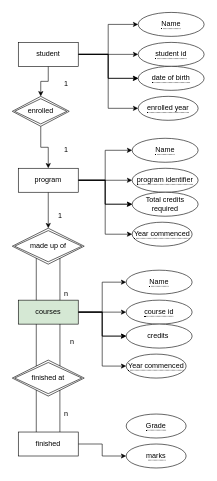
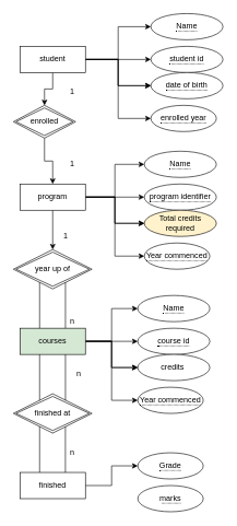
  <mxCell id="0" />
  <mxCell id="1" parent="0" />
  <mxCell id="2" value="" style="edgeStyle=orthogonalEdgeStyle;rounded=0;orthogonalLoop=1;jettySize=auto;html=1;" edge="1" parent="1" source="8" target="11"><mxGeometry relative="1" as="geometry" /></mxCell>
  <mxCell id="3" value="" style="edgeStyle=orthogonalEdgeStyle;rounded=0;orthogonalLoop=1;jettySize=auto;html=1;" edge="1" parent="1" source="8" target="11"><mxGeometry relative="1" as="geometry" /></mxCell>
  <mxCell id="4" style="edgeStyle=orthogonalEdgeStyle;rounded=0;orthogonalLoop=1;jettySize=auto;html=1;exitX=1;exitY=0.5;exitDx=0;exitDy=0;entryX=0;entryY=0.5;entryDx=0;entryDy=0;" edge="1" parent="1" source="8" target="9"><mxGeometry relative="1" as="geometry" /></mxCell>
  <mxCell id="5" style="edgeStyle=orthogonalEdgeStyle;rounded=0;orthogonalLoop=1;jettySize=auto;html=1;entryX=0;entryY=0.5;entryDx=0;entryDy=0;" edge="1" parent="1" source="8" target="10"><mxGeometry relative="1" as="geometry" /></mxCell>
  <mxCell id="6" style="edgeStyle=orthogonalEdgeStyle;rounded=0;orthogonalLoop=1;jettySize=auto;html=1;entryX=0;entryY=0.5;entryDx=0;entryDy=0;" edge="1" parent="1" source="8" target="12"><mxGeometry relative="1" as="geometry" /></mxCell>
  <mxCell id="7" value="" style="edgeStyle=orthogonalEdgeStyle;rounded=0;orthogonalLoop=1;jettySize=auto;html=1;" edge="1" parent="1" source="8" target="25"><mxGeometry relative="1" as="geometry" /></mxCell>
  <mxCell id="8" value="student" style="whiteSpace=wrap;html=1;align=center;" vertex="1" parent="1"><mxGeometry x="30" y="70" width="100" height="40" as="geometry" /></mxCell>
  <mxCell id="9" value="&lt;span style=&quot;border-bottom: 1px dotted&quot;&gt;Name&lt;/span&gt;" style="ellipse;whiteSpace=wrap;html=1;align=center;" vertex="1" parent="1"><mxGeometry x="230" y="20" width="110" height="40" as="geometry" /></mxCell>
  <mxCell id="10" value="&lt;span style=&quot;border-bottom: 1px dotted&quot;&gt;student id&lt;/span&gt;" style="ellipse;whiteSpace=wrap;html=1;align=center;" vertex="1" parent="1"><mxGeometry x="230" y="70" width="110" height="40" as="geometry" /></mxCell>
  <mxCell id="11" value="&lt;span style=&quot;border-bottom: 1px dotted&quot;&gt;date of birth&lt;/span&gt;" style="ellipse;whiteSpace=wrap;html=1;align=center;" vertex="1" parent="1"><mxGeometry x="230" y="110" width="110" height="40" as="geometry" /></mxCell>
  <mxCell id="12" value="&lt;span style=&quot;border-bottom: 1px dotted&quot;&gt;enrolled year&lt;/span&gt;" style="ellipse;whiteSpace=wrap;html=1;align=center;" vertex="1" parent="1"><mxGeometry x="230" y="160" width="100" height="40" as="geometry" /></mxCell>
  <mxCell id="13" value="" style="edgeStyle=orthogonalEdgeStyle;rounded=0;orthogonalLoop=1;jettySize=auto;html=1;" edge="1" parent="1" source="19" target="22"><mxGeometry relative="1" as="geometry" /></mxCell>
  <mxCell id="14" value="" style="edgeStyle=orthogonalEdgeStyle;rounded=0;orthogonalLoop=1;jettySize=auto;html=1;" edge="1" parent="1" source="19" target="22"><mxGeometry relative="1" as="geometry" /></mxCell>
  <mxCell id="15" style="edgeStyle=orthogonalEdgeStyle;rounded=0;orthogonalLoop=1;jettySize=auto;html=1;exitX=1;exitY=0.5;exitDx=0;exitDy=0;entryX=0;entryY=0.5;entryDx=0;entryDy=0;" edge="1" parent="1" source="19" target="20"><mxGeometry relative="1" as="geometry" /></mxCell>
  <mxCell id="16" style="edgeStyle=orthogonalEdgeStyle;rounded=0;orthogonalLoop=1;jettySize=auto;html=1;entryX=0;entryY=0.5;entryDx=0;entryDy=0;" edge="1" parent="1" source="19" target="21"><mxGeometry relative="1" as="geometry" /></mxCell>
  <mxCell id="17" style="edgeStyle=orthogonalEdgeStyle;rounded=0;orthogonalLoop=1;jettySize=auto;html=1;entryX=0;entryY=0.5;entryDx=0;entryDy=0;" edge="1" parent="1" source="19" target="23"><mxGeometry relative="1" as="geometry" /></mxCell>
  <mxCell id="18" value="" style="edgeStyle=orthogonalEdgeStyle;rounded=0;orthogonalLoop=1;jettySize=auto;html=1;" edge="1" parent="1" source="19" target="39"><mxGeometry relative="1" as="geometry" /></mxCell>
  <mxCell id="19" value="program" style="whiteSpace=wrap;html=1;align=center;" vertex="1" parent="1"><mxGeometry x="30" y="280" width="100" height="40" as="geometry" /></mxCell>
  <mxCell id="20" value="&lt;span style=&quot;border-bottom: 1px dotted&quot;&gt;Name&lt;/span&gt;" style="ellipse;whiteSpace=wrap;html=1;align=center;" vertex="1" parent="1"><mxGeometry x="220" y="230" width="110" height="40" as="geometry" /></mxCell>
  <mxCell id="21" value="&lt;span style=&quot;border-bottom: 1px dotted&quot;&gt;program identifier&lt;/span&gt;" style="ellipse;whiteSpace=wrap;html=1;align=center;" vertex="1" parent="1"><mxGeometry x="220" y="280" width="110" height="40" as="geometry" /></mxCell>
- <mxCell id="22" value="Total credits required" style="ellipse;whiteSpace=wrap;html=1;align=center;" vertex="1" parent="1"><mxGeometry x="220" y="320" width="110" height="40" as="geometry" /></mxCell>
+ <mxCell id="22" value="Total credits required" style="ellipse;whiteSpace=wrap;html=1;align=center;fillColor=#fff2cc;" vertex="1" parent="1"><mxGeometry x="220" y="320" width="110" height="40" as="geometry" /></mxCell>
  <mxCell id="23" value="&lt;span style=&quot;border-bottom: 1px dotted&quot;&gt;Year commenced&lt;/span&gt;" style="ellipse;whiteSpace=wrap;html=1;align=center;" vertex="1" parent="1"><mxGeometry x="220" y="370" width="100" height="40" as="geometry" /></mxCell>
  <mxCell id="24" value="" style="edgeStyle=orthogonalEdgeStyle;rounded=0;orthogonalLoop=1;jettySize=auto;html=1;" edge="1" parent="1" source="25" target="19"><mxGeometry relative="1" as="geometry" /></mxCell>
  <mxCell id="25" value="enrolled" style="shape=rhombus;double=1;perimeter=rhombusPerimeter;whiteSpace=wrap;html=1;align=center;" vertex="1" parent="1"><mxGeometry x="20" y="160" width="95" height="50" as="geometry" /></mxCell>
  <mxCell id="26" value="1" style="text;html=1;strokeColor=none;fillColor=none;align=center;verticalAlign=middle;whiteSpace=wrap;rounded=0;" vertex="1" parent="1"><mxGeometry x="90" y="240" width="40" height="20" as="geometry" /></mxCell>
  <mxCell id="27" value="1" style="text;html=1;strokeColor=none;fillColor=none;align=center;verticalAlign=middle;whiteSpace=wrap;rounded=0;" vertex="1" parent="1"><mxGeometry x="90" y="130" width="40" height="20" as="geometry" /></mxCell>
  <mxCell id="28" value="" style="edgeStyle=orthogonalEdgeStyle;rounded=0;orthogonalLoop=1;jettySize=auto;html=1;" edge="1" parent="1" source="33" target="36"><mxGeometry relative="1" as="geometry" /></mxCell>
  <mxCell id="29" value="" style="edgeStyle=orthogonalEdgeStyle;rounded=0;orthogonalLoop=1;jettySize=auto;html=1;" edge="1" parent="1" source="33" target="36"><mxGeometry relative="1" as="geometry" /></mxCell>
  <mxCell id="30" style="edgeStyle=orthogonalEdgeStyle;rounded=0;orthogonalLoop=1;jettySize=auto;html=1;exitX=1;exitY=0.5;exitDx=0;exitDy=0;entryX=0;entryY=0.5;entryDx=0;entryDy=0;" edge="1" parent="1" source="33" target="34"><mxGeometry relative="1" as="geometry" /></mxCell>
  <mxCell id="31" style="edgeStyle=orthogonalEdgeStyle;rounded=0;orthogonalLoop=1;jettySize=auto;html=1;entryX=0;entryY=0.5;entryDx=0;entryDy=0;" edge="1" parent="1" source="33" target="35"><mxGeometry relative="1" as="geometry" /></mxCell>
  <mxCell id="32" style="edgeStyle=orthogonalEdgeStyle;rounded=0;orthogonalLoop=1;jettySize=auto;html=1;entryX=0;entryY=0.5;entryDx=0;entryDy=0;" edge="1" parent="1" source="33" target="37"><mxGeometry relative="1" as="geometry" /></mxCell>
  <mxCell id="33" value="courses" style="whiteSpace=wrap;html=1;align=center;fillColor=#d5e8d4;" vertex="1" parent="1"><mxGeometry x="30" y="500" width="100" height="40" as="geometry" /></mxCell>
  <mxCell id="34" value="&lt;span style=&quot;border-bottom: 1px dotted&quot;&gt;Name&lt;/span&gt;" style="ellipse;whiteSpace=wrap;html=1;align=center;" vertex="1" parent="1"><mxGeometry x="210" y="450" width="110" height="40" as="geometry" /></mxCell>
  <mxCell id="35" value="&lt;span style=&quot;border-bottom: 1px dotted&quot;&gt;course id&lt;/span&gt;" style="ellipse;whiteSpace=wrap;html=1;align=center;" vertex="1" parent="1"><mxGeometry x="210" y="500" width="110" height="40" as="geometry" /></mxCell>
  <mxCell id="36" value="credits&amp;nbsp;" style="ellipse;whiteSpace=wrap;html=1;align=center;" vertex="1" parent="1"><mxGeometry x="210" y="540" width="110" height="40" as="geometry" /></mxCell>
  <mxCell id="37" value="&lt;span style=&quot;border-bottom: 1px dotted&quot;&gt;Year commenced&lt;/span&gt;" style="ellipse;whiteSpace=wrap;html=1;align=center;" vertex="1" parent="1"><mxGeometry x="210" y="590" width="100" height="40" as="geometry" /></mxCell>
  <mxCell id="38" value="n" style="text;html=1;strokeColor=none;fillColor=none;align=center;verticalAlign=middle;whiteSpace=wrap;rounded=0;" vertex="1" parent="1"><mxGeometry x="90" y="480" width="40" height="20" as="geometry" /></mxCell>
- <mxCell id="39" value="made up of" style="shape=rhombus;double=1;perimeter=rhombusPerimeter;whiteSpace=wrap;html=1;align=center;" vertex="1" parent="1"><mxGeometry x="20" y="380" width="120" height="60" as="geometry" /></mxCell>
+ <mxCell id="39" value="year up of" style="shape=rhombus;double=1;perimeter=rhombusPerimeter;whiteSpace=wrap;html=1;align=center;" vertex="1" parent="1"><mxGeometry x="20" y="380" width="120" height="60" as="geometry" /></mxCell>
  <mxCell id="40" value="1" style="text;html=1;strokeColor=none;fillColor=none;align=center;verticalAlign=middle;whiteSpace=wrap;rounded=0;" vertex="1" parent="1"><mxGeometry x="80" y="350" width="40" height="20" as="geometry" /></mxCell>
  <mxCell id="41" value="" style="endArrow=none;html=1;" edge="1" parent="1"><mxGeometry width="50" height="50" relative="1" as="geometry"><mxPoint x="60" y="500" as="sourcePoint" /><mxPoint x="60" y="430" as="targetPoint" /></mxGeometry></mxCell>
  <mxCell id="42" value="" style="endArrow=none;html=1;" edge="1" parent="1"><mxGeometry width="50" height="50" relative="1" as="geometry"><mxPoint x="99.5" y="500" as="sourcePoint" /><mxPoint x="99.5" y="430" as="targetPoint" /></mxGeometry></mxCell>
  <mxCell id="43" value="&lt;span style=&quot;border-bottom: 1px dotted&quot;&gt;marks&lt;/span&gt;" style="ellipse;whiteSpace=wrap;html=1;align=center;" vertex="1" parent="1"><mxGeometry x="210" y="740" width="100" height="40" as="geometry" /></mxCell>
  <mxCell id="44" value="&lt;span style=&quot;border-bottom: 1px dotted&quot;&gt;Grade&lt;/span&gt;" style="ellipse;whiteSpace=wrap;html=1;align=center;" vertex="1" parent="1"><mxGeometry x="210" y="690" width="100" height="40" as="geometry" /></mxCell>
- <mxCell id="46" style="edgeStyle=orthogonalEdgeStyle;rounded=0;orthogonalLoop=1;jettySize=auto;html=1;" edge="1" parent="1" source="47" target="43"><mxGeometry relative="1" as="geometry" /></mxCell>
+ <mxCell id="45" value="" style="edgeStyle=orthogonalEdgeStyle;rounded=0;orthogonalLoop=1;jettySize=auto;html=1;" edge="1" parent="1" source="47" target="44"><mxGeometry relative="1" as="geometry" /></mxCell>
  <mxCell id="47" value="finished" style="whiteSpace=wrap;html=1;align=center;" vertex="1" parent="1"><mxGeometry x="30" y="720" width="100" height="40" as="geometry" /></mxCell>
  <mxCell id="48" value="" style="endArrow=none;html=1;" edge="1" parent="1" source="49"><mxGeometry width="50" height="50" relative="1" as="geometry"><mxPoint x="80" y="700" as="sourcePoint" /><mxPoint x="80" y="630" as="targetPoint" /></mxGeometry></mxCell>
  <mxCell id="49" value="finished at" style="shape=rhombus;double=1;perimeter=rhombusPerimeter;whiteSpace=wrap;html=1;align=center;" vertex="1" parent="1"><mxGeometry x="20" y="600" width="120" height="60" as="geometry" /></mxCell>
  <mxCell id="50" value="" style="endArrow=none;html=1;" edge="1" parent="1"><mxGeometry width="50" height="50" relative="1" as="geometry"><mxPoint x="60" y="720" as="sourcePoint" /><mxPoint x="60" y="650" as="targetPoint" /></mxGeometry></mxCell>
  <mxCell id="51" value="" style="endArrow=none;html=1;" edge="1" parent="1"><mxGeometry width="50" height="50" relative="1" as="geometry"><mxPoint x="99.41" y="720" as="sourcePoint" /><mxPoint x="99.41" y="650" as="targetPoint" /></mxGeometry></mxCell>
  <mxCell id="52" value="n" style="text;html=1;strokeColor=none;fillColor=none;align=center;verticalAlign=middle;whiteSpace=wrap;rounded=0;" vertex="1" parent="1"><mxGeometry x="100" y="560" width="40" height="20" as="geometry" /></mxCell>
  <mxCell id="53" value="n" style="text;html=1;strokeColor=none;fillColor=none;align=center;verticalAlign=middle;whiteSpace=wrap;rounded=0;" vertex="1" parent="1"><mxGeometry x="90" y="680" width="40" height="20" as="geometry" /></mxCell>
  <mxCell id="54" value="" style="endArrow=none;html=1;" edge="1" parent="1"><mxGeometry width="50" height="50" relative="1" as="geometry"><mxPoint x="99.5" y="610" as="sourcePoint" /><mxPoint x="99.5" y="540" as="targetPoint" /></mxGeometry></mxCell>
  <mxCell id="55" value="" style="endArrow=none;html=1;" edge="1" parent="1"><mxGeometry width="50" height="50" relative="1" as="geometry"><mxPoint x="60" y="610" as="sourcePoint" /><mxPoint x="60" y="540" as="targetPoint" /></mxGeometry></mxCell>
